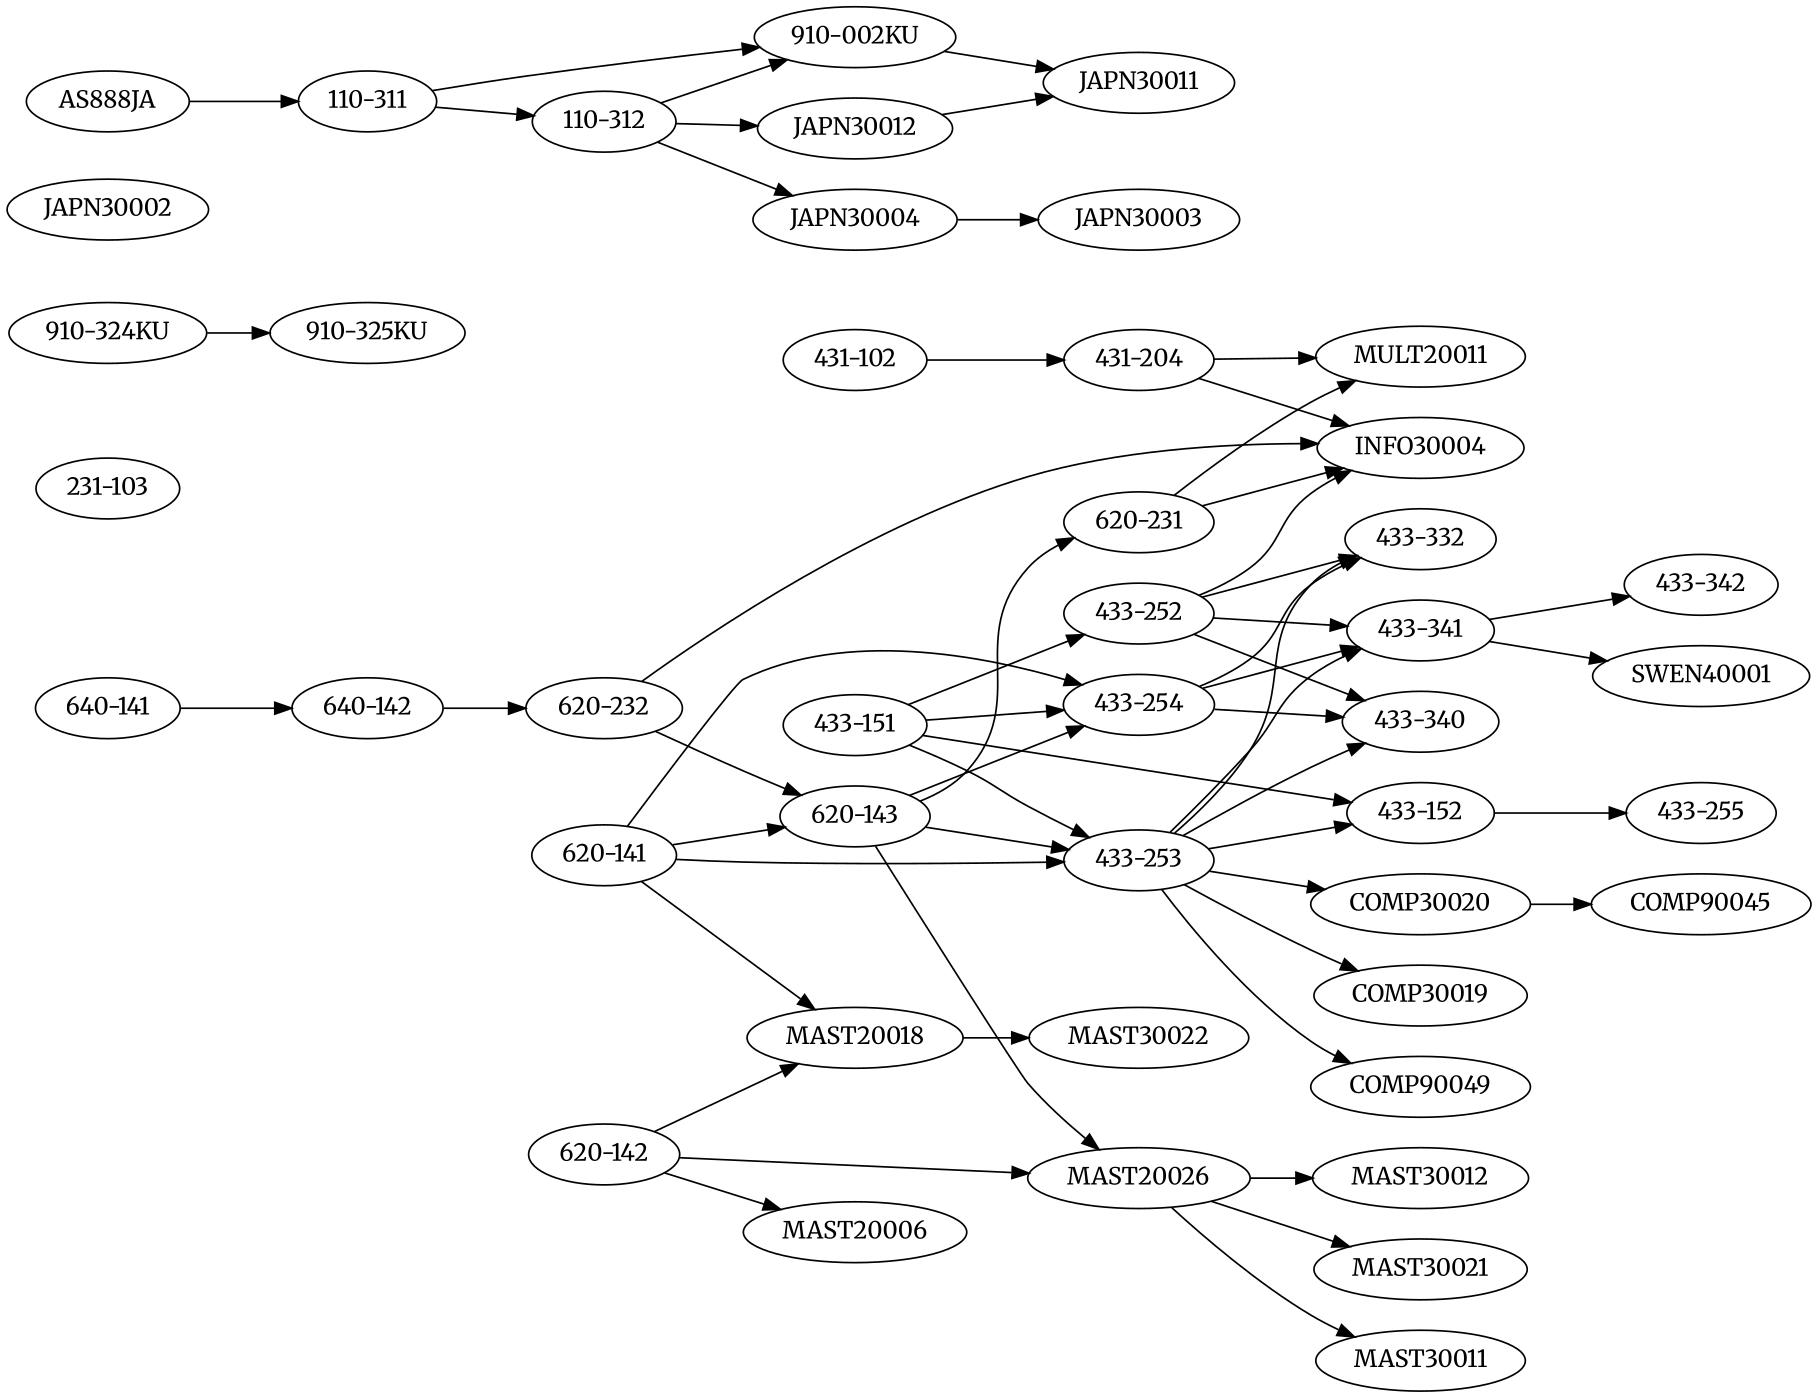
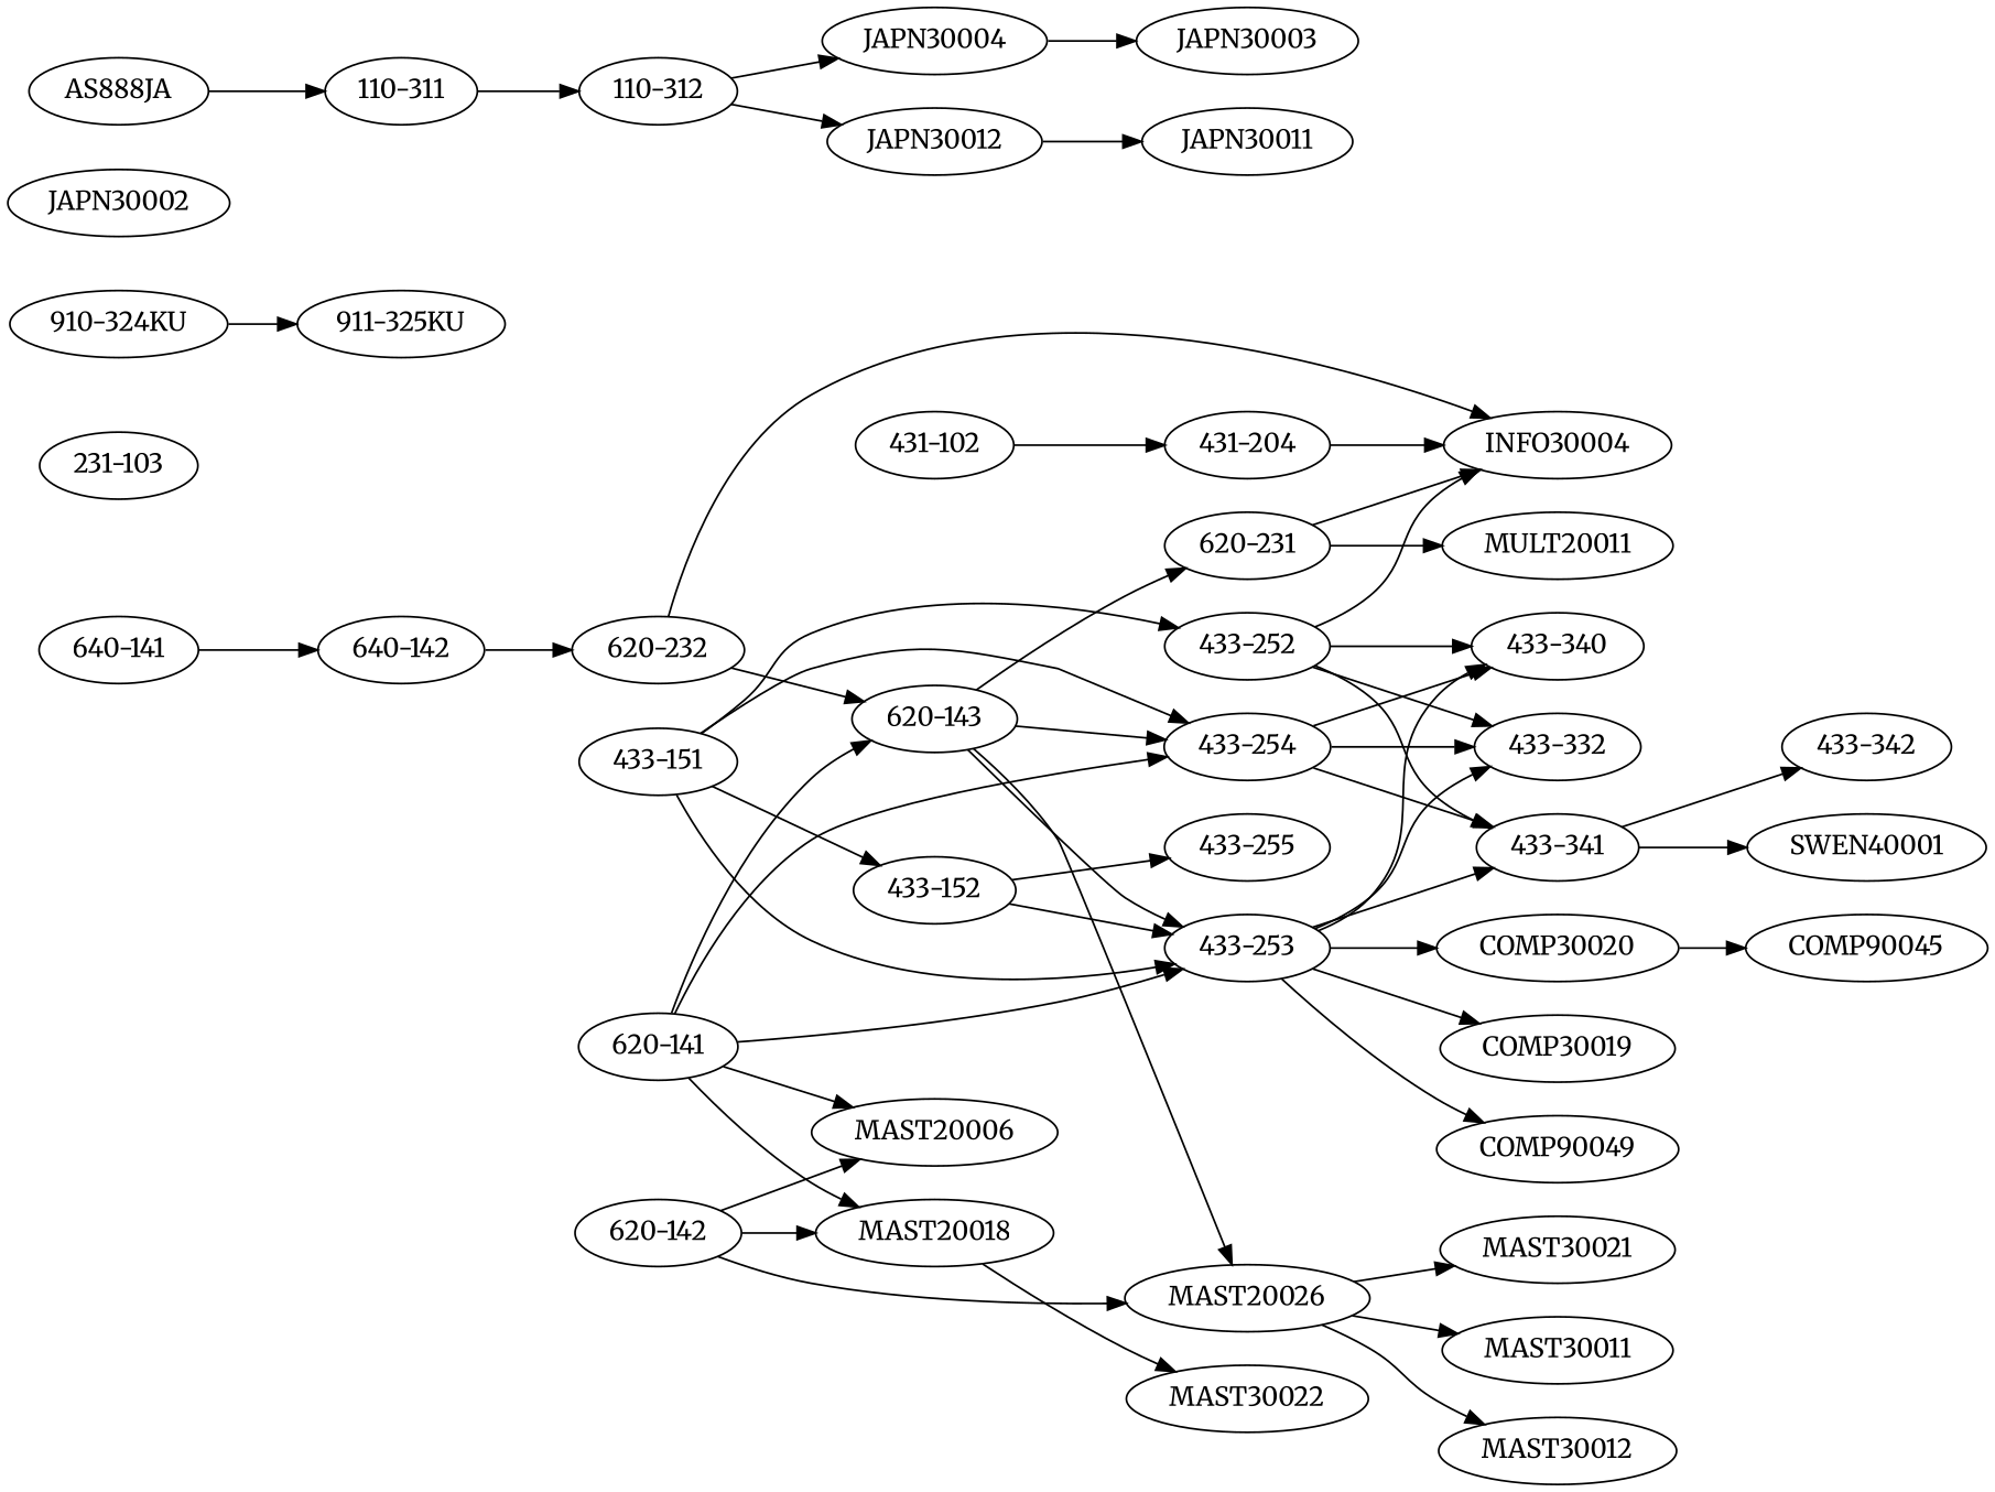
  digraph {
    fontname=Merriweather
    rankdir=LR
    node [fontname=Merriweather]
    edge [fontname=Merriweather]
    "431-102"
    "431-204"
    INFO30004
    MULT20011
    "433-151"
    "433-253"
    "433-254"
    "433-252"
    "433-152"
    "433-341"
    "433-340"
    "433-332"
    COMP90049
    COMP30020
    COMP30019
    "433-255"
    SWEN40001
    "433-342"
    COMP90045
    "620-141"
    MAST20018
    MAST20006
    "620-143"
    MAST30022
    MAST20026
    "620-231"
    MAST30012
    MAST30021
    MAST30011
    "620-232"
    "640-141"
    "640-142"
    n33 [label="231-103"]
    "620-142"
    "910-324KU"
-   "910-325KU"
+   "910-325KU" [label="911-325KU"]
    JAPN30002
    AS888JA
    "110-311"
-   "910-002KU"
    "110-312"
    JAPN30011
    JAPN30004
    JAPN30012
    JAPN30003
    "431-102" -> "431-204"
    "431-204" -> INFO30004
-   "431-204" -> MULT20011
    "433-151" -> "433-253"
    "433-151" -> "433-254"
    "433-151" -> "433-252"
    "433-151" -> "433-152"
    "433-253" -> "433-341"
    "433-253" -> "433-340"
    "433-253" -> "433-332"
    "433-253" -> COMP90049
    "433-253" -> COMP30020
    "433-253" -> COMP30019
    "433-254" -> "433-341"
    "433-254" -> "433-340"
    "433-254" -> "433-332"
    "433-252" -> INFO30004
    "433-252" -> "433-341"
    "433-252" -> "433-340"
    "433-252" -> "433-332"
-   "433-253" -> "433-152"
+   "433-152" -> "433-253"
    "433-152" -> "433-255"
    "433-341" -> SWEN40001
    "433-341" -> "433-342"
    COMP30020 -> COMP90045
    "620-141" -> "433-253"
    "620-141" -> "433-254"
    "620-141" -> MAST20018
+   "620-141" -> MAST20006
    "620-141" -> "620-143"
    MAST20018 -> MAST30022
    "620-143" -> "433-253"
    "620-143" -> "433-254"
    "620-143" -> MAST20026
    "620-143" -> "620-231"
    MAST20026 -> MAST30012
    MAST20026 -> MAST30021
    MAST20026 -> MAST30011
    "620-231" -> INFO30004
    "620-231" -> MULT20011
    "620-232" -> INFO30004
    "620-232" -> "620-143"
    "640-141" -> "640-142"
    "640-142" -> "620-232"
    "620-142" -> MAST20018
    "620-142" -> MAST20006
    "620-142" -> MAST20026
    "910-324KU" -> "910-325KU"
    AS888JA -> "110-311"
-   "110-311" -> "910-002KU"
    "110-311" -> "110-312"
-   "910-002KU" -> JAPN30011
-   "110-312" -> "910-002KU"
    "110-312" -> JAPN30004
    "110-312" -> JAPN30012
    JAPN30004 -> JAPN30003
    JAPN30012 -> JAPN30011
  }
